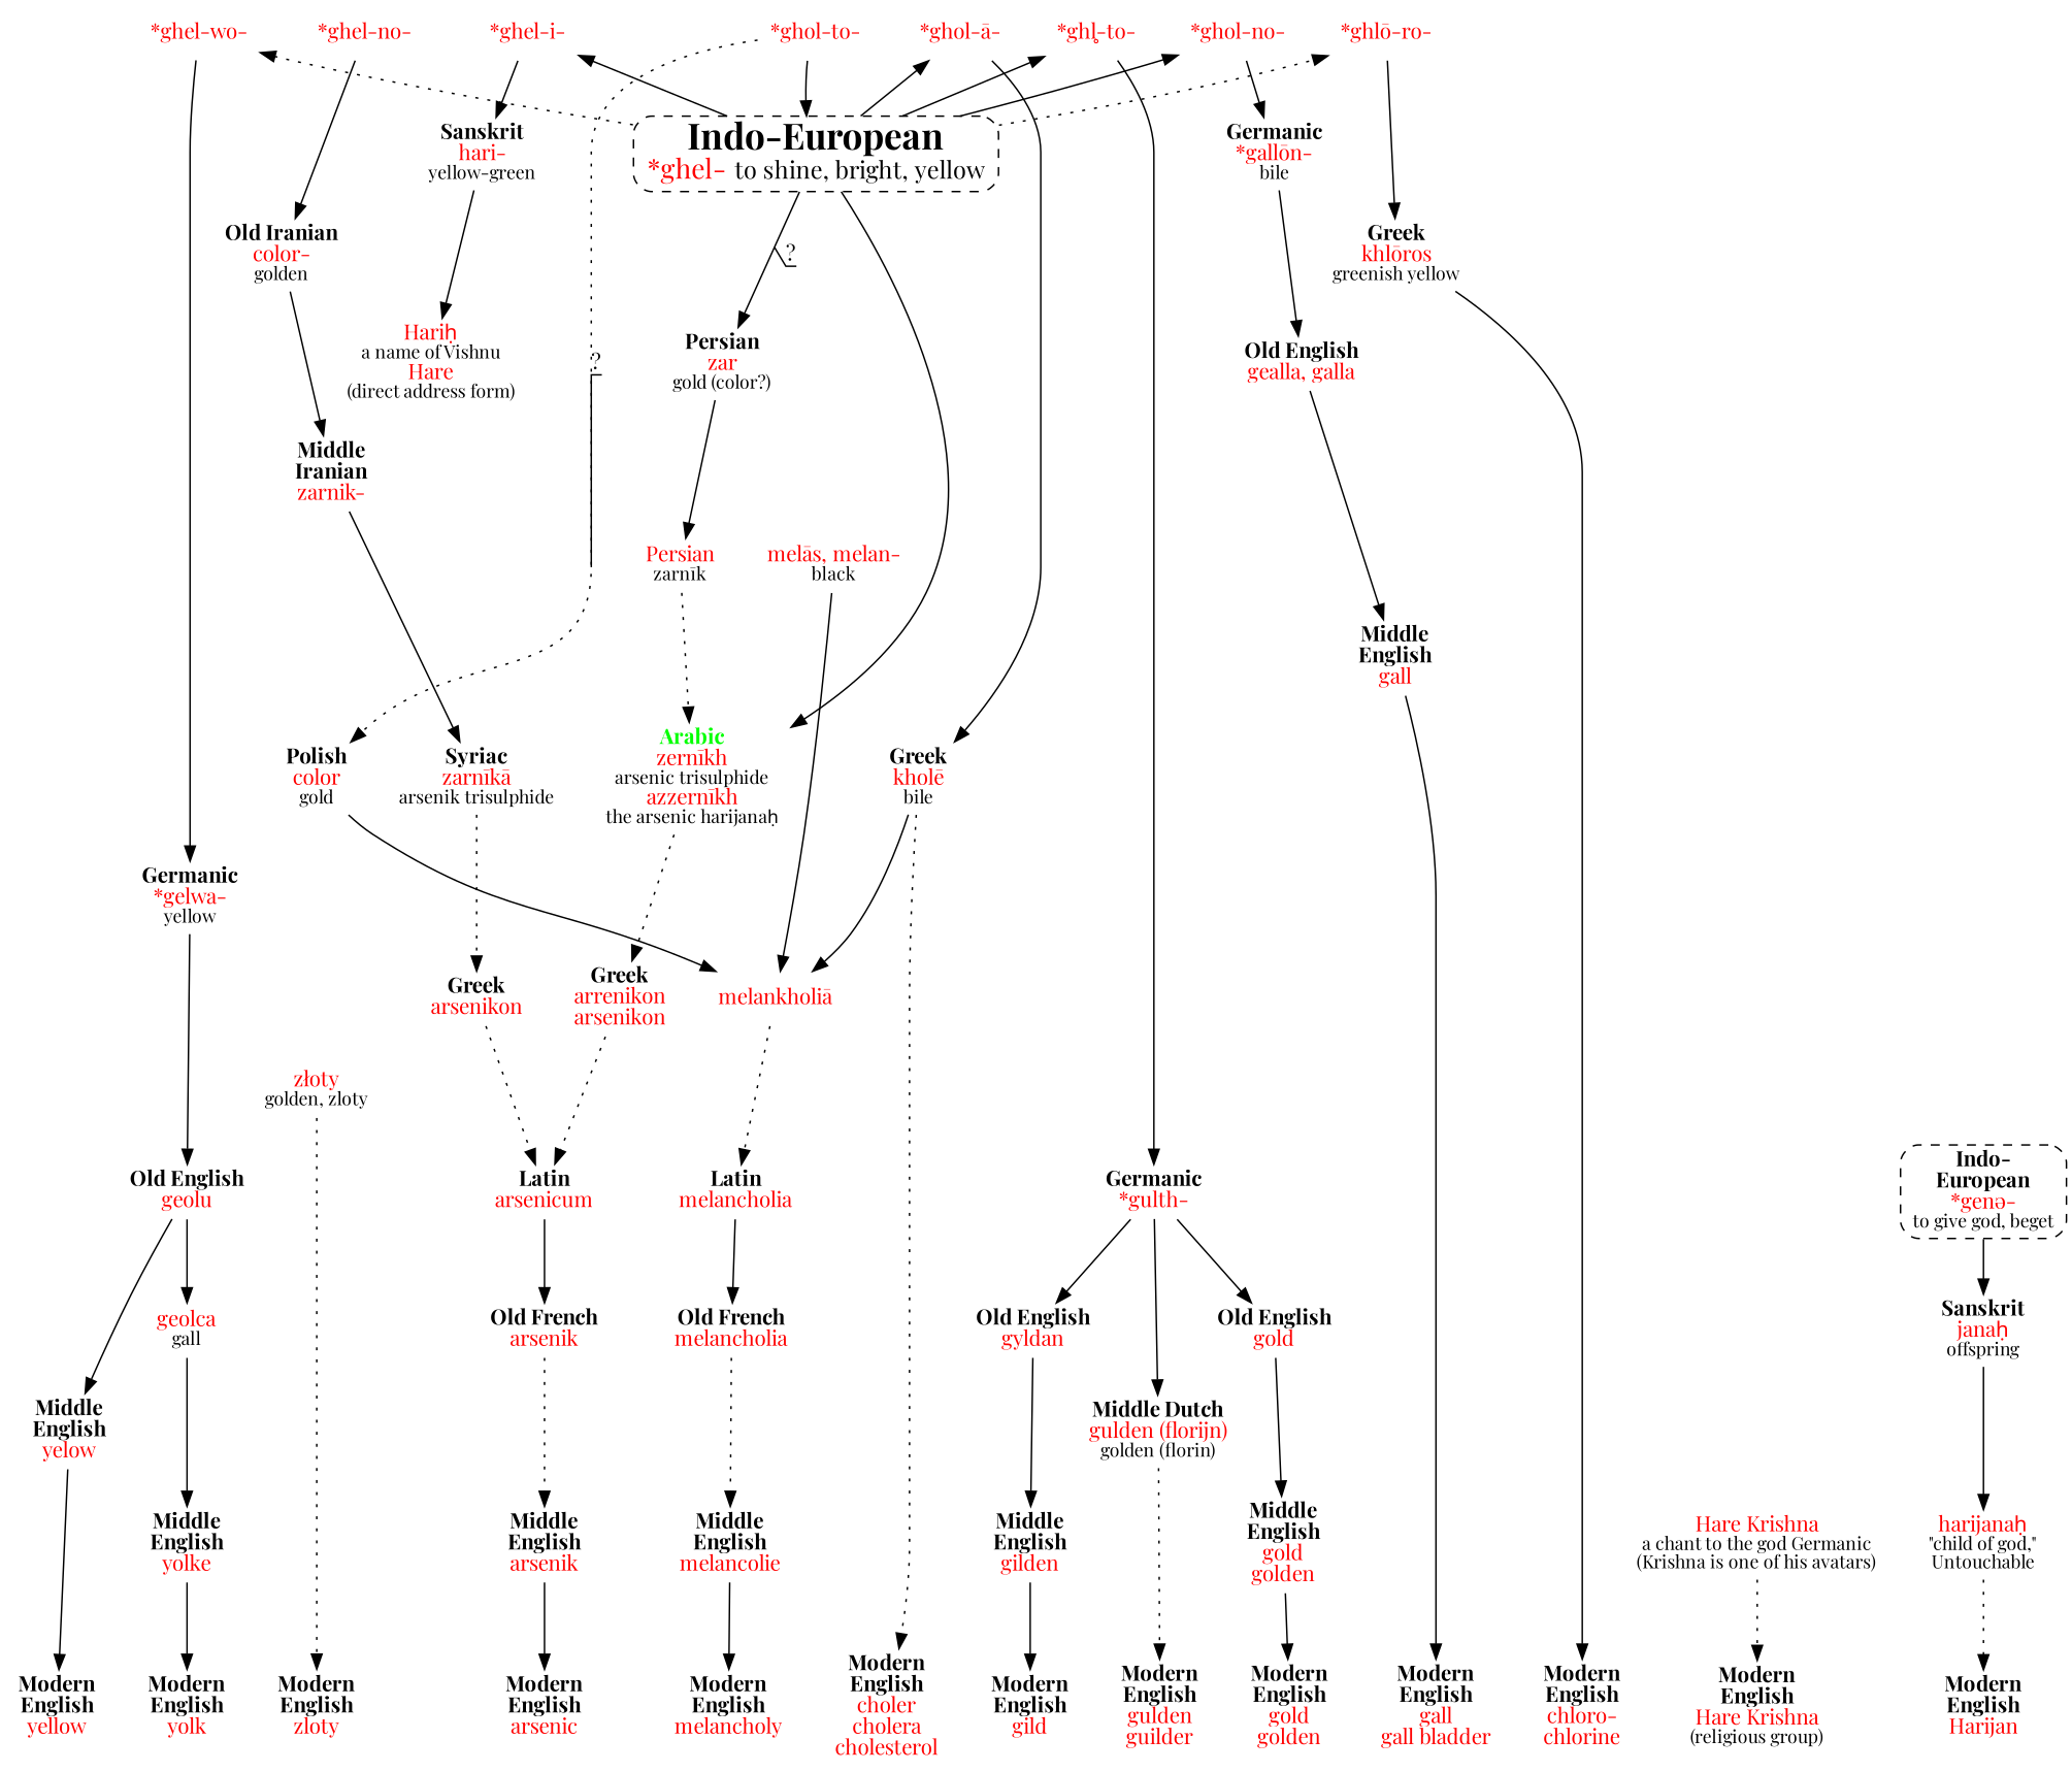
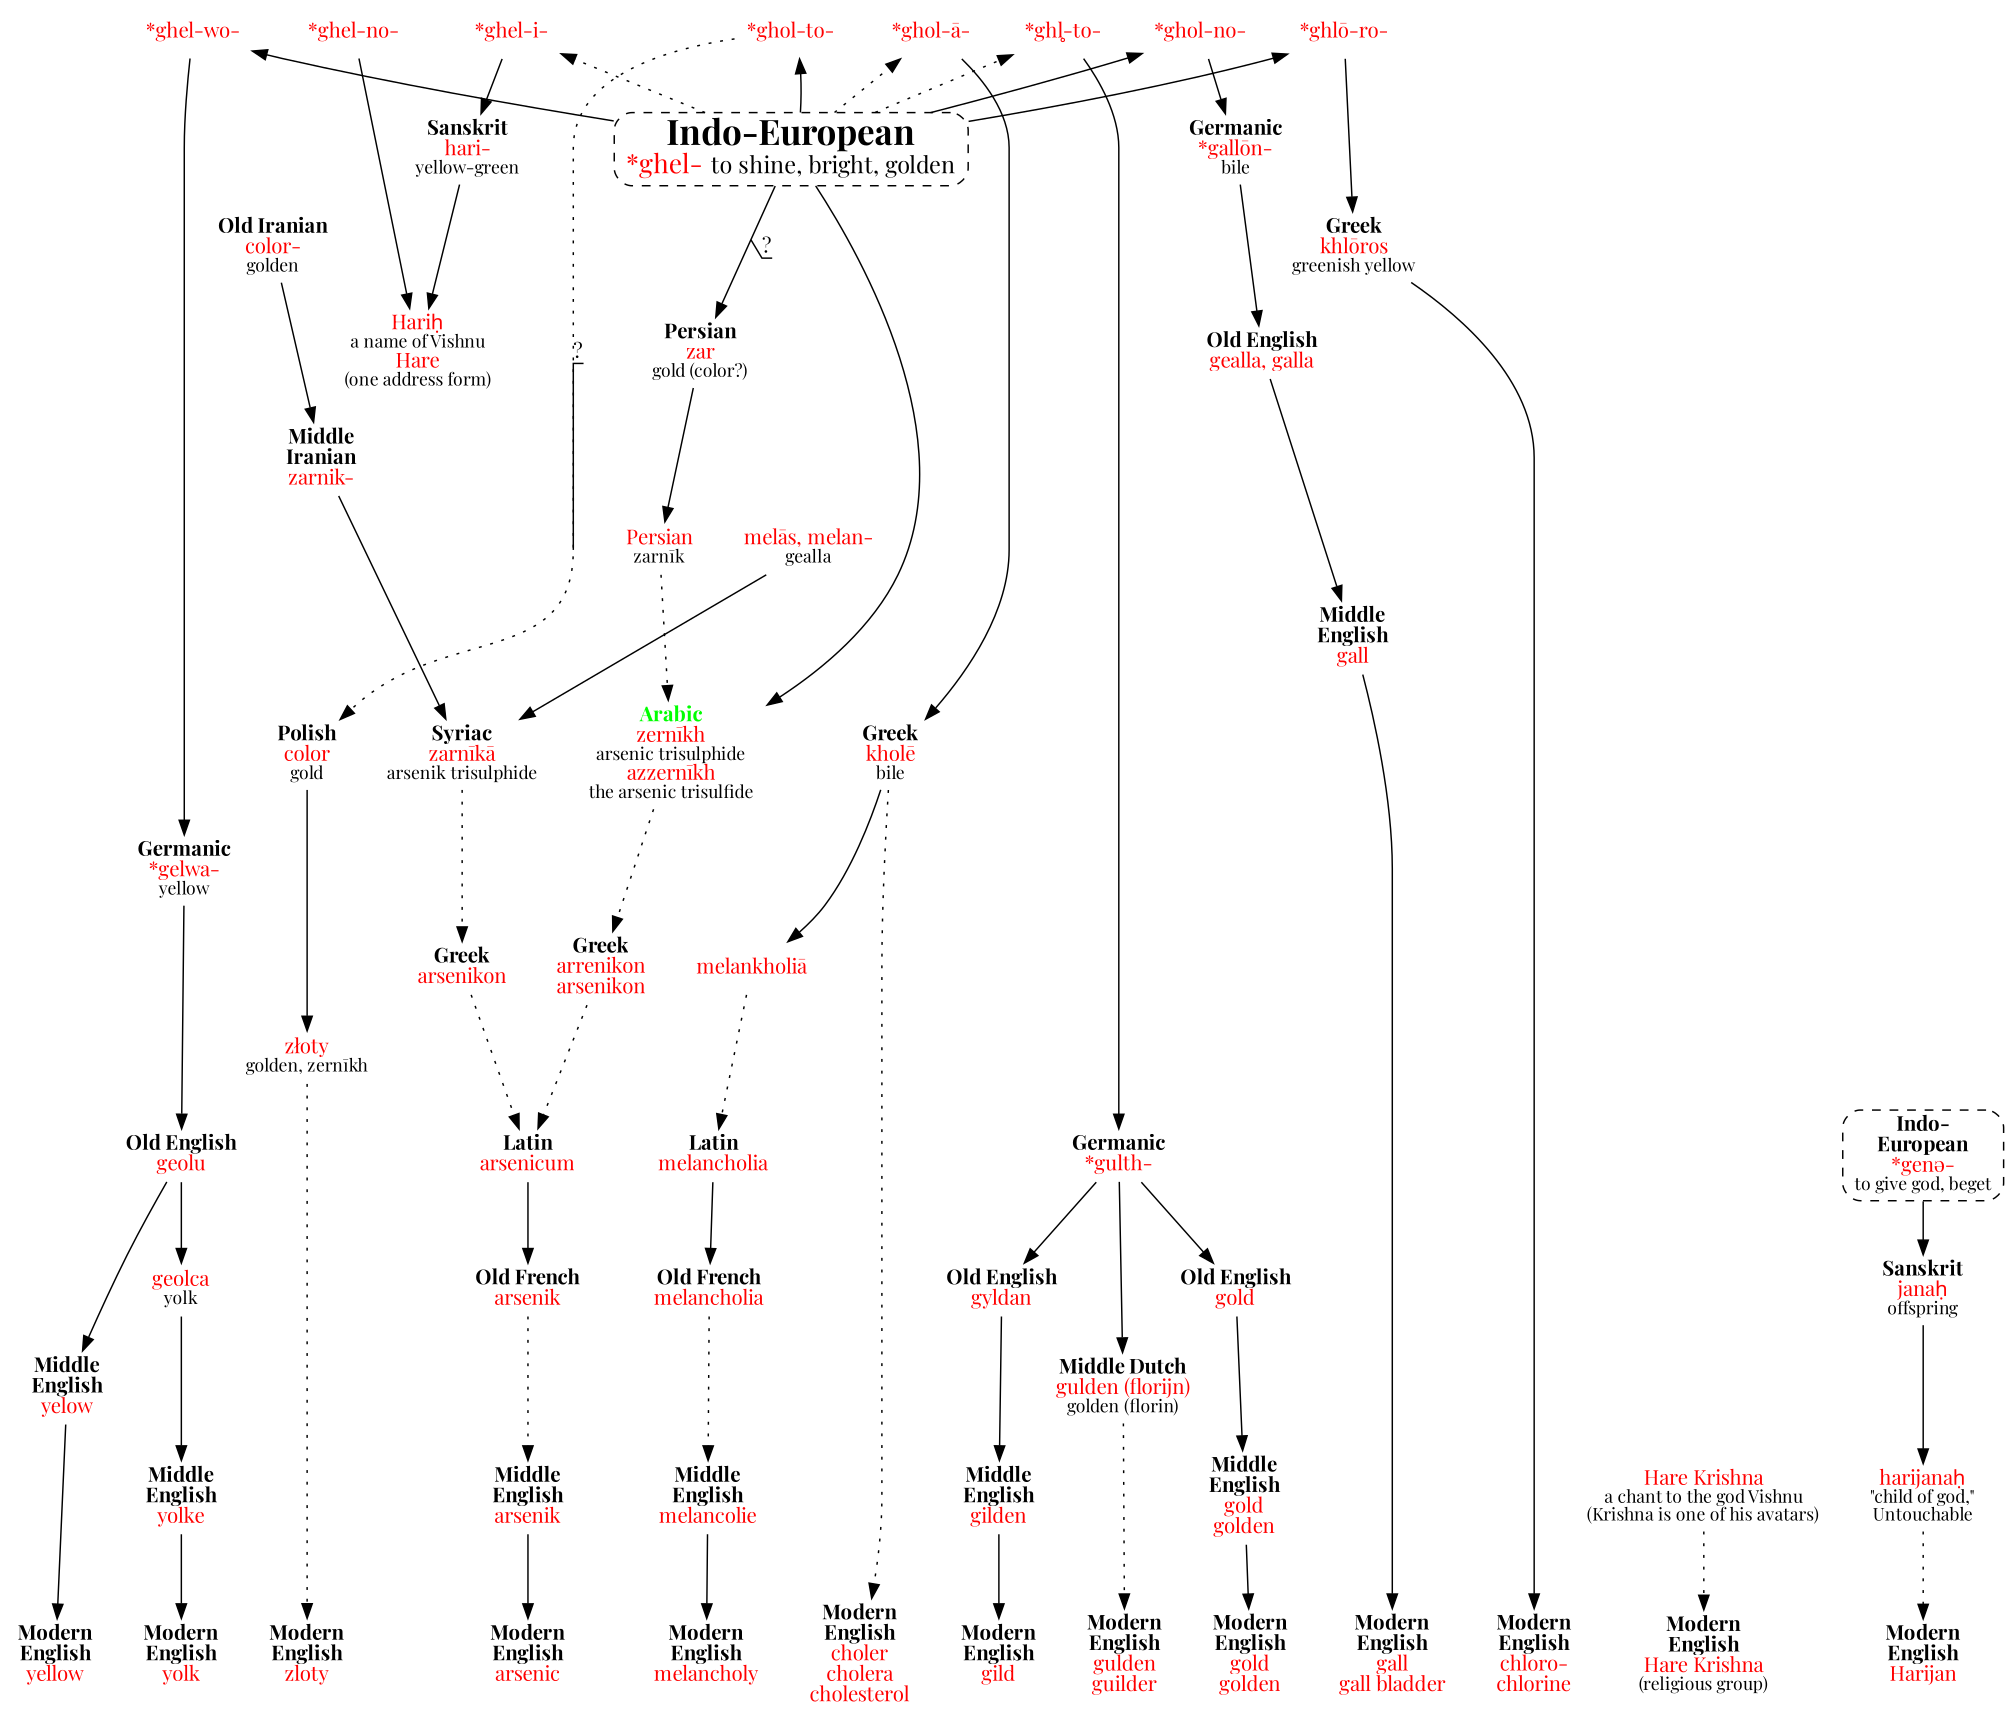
  strict digraph {
    fontname="Playfair Display"
    node [fontname="Playfair Display" shape=none]
    edge [fontname="Playfair Display"]
    n1 [label=<<font color="red">*ghel-wo-</font>>]
    n2 [label=<<font color="red">*ghl̥-to-</font>>]
    n3 [label=<<font color="red">*ghol-no-</font>>]
    n4 [label=<<font color="red">*ghol-to-</font>>]
    n5 [label=<<font color="red">*ghol-ā-</font>>]
    n6 [label=<<font color="red">*ghlō-ro-</font>>]
    n7 [label=<<font color="red">*ghel-no-</font>>]
    n8 [label=<<font color="red">*ghel-i-</font>>]
    n9 [label=<<b>Modern<br/>English</b><br/><font color="red">yellow</font>>]
    n10 [label=<<b>Modern<br/>English</b><br/><font color="red">yolk</font>>]
    n11 [label=<<b>Modern<br/>English</b><br/><font color="red">gold<br/>golden</font>>]
    n12 [label=<<b>Modern<br/>English</b><br/><font color="red">gild</font>>]
    n13 [label=<<b>Modern<br/>English</b><br/><font color="red">gulden<br/>guilder</font>>]
    n14 [label=<<b>Modern<br/>English</b><br/><font color="red">gall<br/>gall bladder</font>>]
    n15 [label=<<b>Modern<br/>English</b><br/><font color="red">zloty</font>>]
    n16 [label=<<b>Modern<br/>English</b><br/><font color="red">choler<br/>cholera<br/>cholesterol</font>>]
    n17 [label=<<b>Modern<br/>English</b><br/><font color="red">melancholy</font>>]
    n18 [label=<<b>Modern<br/>English</b><br/><font color="red">chloro-<br/>chlorine</font>>]
    n19 [label=<<b>Modern<br/>English</b><br/><font color="red">arsenic</font>>]
    n20 [label=<<b>Modern<br/>English</b><br/><font color="red">Hare Krishna</font><br/><font point-size="12">(religious group)</font>>]
    n21 [label=<<b>Modern<br/>English</b><br/><font color="red">Harijan</font>>]
    n22 [label=<<b>Germanic</b><br/><font color="red">*gelwa-</font><br/><font point-size="12">yellow</font>>]
    n23 [label=<<b>Germanic</b><br/><font color="red">*gulth-</font>>]
    n24 [label=<<b>Germanic</b><br/><font color="red">*gallōn-</font><br/><font point-size="12">bile</font>>]
    n25 [label=<<b>Polish</b><br/><font color="red">color</font><br/><font point-size="12">gold</font>>]
    n26 [label=<<b>Greek</b><br/><font color="red">kholē</font><br/><font point-size="12">bile</font>>]
    n27 [label=<<b>Greek</b><br/><font color="red">khlōros</font><br/><font point-size="12">greenish yellow</font>>]
    n28 [label=<<b>Old Iranian</b><br/><font color="red">color-</font><br/><font point-size="12">golden</font>>]
    n29 [label=<<b>Sanskrit</b><br/><font color="red">hari-</font><br/><font point-size="12">yellow-green</font>>]
-   n30 [label=<<font point-size="24"><b>Indo-European</b></font><br/><font point-size="18" color="red">*ghel- </font><font point-size="16">to shine, bright, yellow</font>> shape=box style="dashed,rounded"]
+   n30 [label=<<font point-size="24"><b>Indo-European</b></font><br/><font point-size="18" color="red">*ghel- </font><font point-size="16">to shine, bright, golden</font>> shape=box style="dashed,rounded"]
    n31 [label=<<b>Persian</b><br/><font color="red">zar</font><br/><font point-size="12">gold (color?)</font>>]
-   n32 [label=<<font color="green"><b>Arabic</b></font><br/><font color="red">zernīkh</font><br/><font point-size="12">arsenic trisulphide</font><br/><font color="red">azzernīkh</font><br/><font point-size="12">the arsenic harijanaḥ</font>>]
+   n32 [label=<<font color="green"><b>Arabic</b></font><br/><font color="red">zernīkh</font><br/><font point-size="12">arsenic trisulphide</font><br/><font color="red">azzernīkh</font><br/><font point-size="12">the arsenic trisulfide</font>>]
    n33 [label=<<font color="red">Persian</font><br/><font point-size="12">zarnīk</font>>]
    n34 [label=<<b>Old English</b><br/><font color="red">geolu</font>>]
    n35 [label=<<b>Old English</b><br/><font color="red">gold</font>>]
    n36 [label=<<b>Old English</b><br/><font color="red">gyldan</font>>]
    n37 [label=<<b>Middle Dutch</b><br/><font color="red">gulden (florijn)</font><br/><font point-size="12">golden (florin)</font>>]
    n38 [label=<<b>Old English</b><br/><font color="red">gealla, galla</font>>]
-   n39 [label=<<font color="red">złoty</font><br/><font point-size="12">golden, zloty</font>>]
+   n39 [label=<<font color="red">złoty</font><br/><font point-size="12">golden, zernīkh</font>>]
    n40 [label=<<font color="red">melankholiā</font>>]
    n41 [label=<<b>Middle<br/>Iranian</b><br/><font color="red">zarnik-</font>>]
-   n42 [label=<<font color="red">Hariḥ</font><br/><font point-size="12">a name of Vishnu</font><br/><font color="red">Hare</font><br/><font point-size="12">(direct address form)</font>>]
+   n42 [label=<<font color="red">Hariḥ</font><br/><font point-size="12">a name of Vishnu</font><br/><font color="red">Hare</font><br/><font point-size="12">(one address form)</font>>]
    n43 [label=<<b>Middle<br/>English</b><br/><font color="red">yelow</font>>]
-   n44 [label=<<font color="red">geolca</font><br/><font point-size="12">gall</font>>]
+   n44 [label=<<font color="red">geolca</font><br/><font point-size="12">yolk</font>>]
    n45 [label=<<b>Middle<br/>English</b><br/><font color="red">yolke</font>>]
    n46 [label=<<b>Middle<br/>English</b><br/><font color="red">gold<br/>golden</font>>]
    n47 [label=<<b>Middle<br/>English</b><br/><font color="red">gilden</font>>]
    n48 [label=<<b>Middle<br/>English</b><br/><font color="red">gall</font>>]
    n49 [label=<<b>Latin</b><br/><font color="red">melancholia</font>>]
    n50 [label=<<b>Old French</b><br/><font color="red">melancholia</font>>]
-   n51 [label=<<font color="red">melās, melan-</font><br/><font point-size="12">black</font>>]
+   n51 [label=<<font color="red">melās, melan-</font><br/><font point-size="12">gealla</font>>]
    n52 [label=<<b>Middle<br/>English</b><br/><font color="red">melancolie</font>>]
    n53 [label=<<b>Syriac</b><br/><font color="red">zarnīkā</font><br/><font point-size="12">arsenik trisulphide</font>>]
    n54 [label=<<b>Greek</b><br/><font color="red">arsenikon</font>>]
    n55 [label=<<b>Latin</b><br/><font color="red">arsenicum</font>>]
    n56 [label=<<b>Old French</b><br/><font color="red">arsenik</font>>]
    n57 [label=<<b>Middle<br/>English</b><br/><font color="red">arsenik</font>>]
    n58 [label=<<b>Greek</b><br/><font color="red">arrenikon<br/>arsenikon</font>>]
-   n59 [label=<<font color="red">Hare Krishna</font><br/><font point-size="12">a chant to the god Germanic<br/>(Krishna is one of his avatars)</font>>]
+   n59 [label=<<font color="red">Hare Krishna</font><br/><font point-size="12">a chant to the god Vishnu<br/>(Krishna is one of his avatars)</font>>]
    n60 [label=<<font color="red">harijanaḥ</font><br/><font point-size="12">"child of god,"<br/>Untouchable</font>>]
    n61 [label=<<b>Indo-<br/>European</b><br/><font color="red">*genə-</font><br/><font point-size="12">to give god, beget</font>> shape=box style="dashed,rounded"]
    n62 [label=<<b>Sanskrit</b><br/><font color="red">janaḥ</font><br/><font point-size="12">offspring</font>>]
    subgraph sub_1 {
      rank=same
      n1
      n2
      n3
      n4
      n5
      n6
      n7
      n8
    }
    subgraph sub_2 {
      rank=sink
      n9
      n10
      n11
      n12
      n13
      n14
      n15
      n16
      n17
      n18
      n19
      n20
      n21
    }
    n1 -> n22
    n2 -> n23
    n3 -> n24
    n4 -> n25 [decorate=true label="?" style=dotted]
    n5 -> n26
    n6 -> n27
-   n7 -> n28
+   n7 -> n42
    n8 -> n29
    n22 -> n34
    n23 -> n35
    n23 -> n36
    n23 -> n37
    n24 -> n38
-   n25 -> n40 [weight=2]
+   n25 -> n39 [weight=2]
    n26 -> n16 [style=dotted]
    n26 -> n40
    n27 -> n18
    n28 -> n41
    n29 -> n42
-   n30 -> n1 [style=dotted]
-   n30 -> n2
+   n30 -> n1
+   n30 -> n2 [style=dotted]
    n30 -> n3
-   n4 -> n30
-   n30 -> n5
-   n30 -> n6 [style=dotted]
-   n30 -> n8
+   n30 -> n4
+   n30 -> n5 [style=dotted]
+   n30 -> n6
+   n30 -> n8 [style=dotted]
    n30 -> n31 [decorate=true label="?"]
    n30 -> n32
    n31 -> n33
    n32 -> n58 [style=dotted]
    n33 -> n32 [style=dotted]
    n34 -> n43
    n34 -> n44
    n35 -> n46
    n36 -> n47
    n37 -> n13 [style=dotted]
    n38 -> n48
    n39 -> n15 [style=dotted weight=2]
    n40 -> n49 [style=dotted]
    n41 -> n53
    n43 -> n9
    n44 -> n45
    n45 -> n10
    n46 -> n11
    n47 -> n12
    n48 -> n14
    n49 -> n50
    n50 -> n52 [style=dotted]
-   n51 -> n40
+   n51 -> n53
    n52 -> n17
    n53 -> n54 [style=dotted]
    n54 -> n55 [style=dotted]
    n55 -> n56
    n56 -> n57 [style=dotted]
    n57 -> n19
    n58 -> n55 [style=dotted]
    n59 -> n20 [style=dotted]
    n60 -> n21 [style=dotted]
    n61 -> n62
    n62 -> n60
  }
